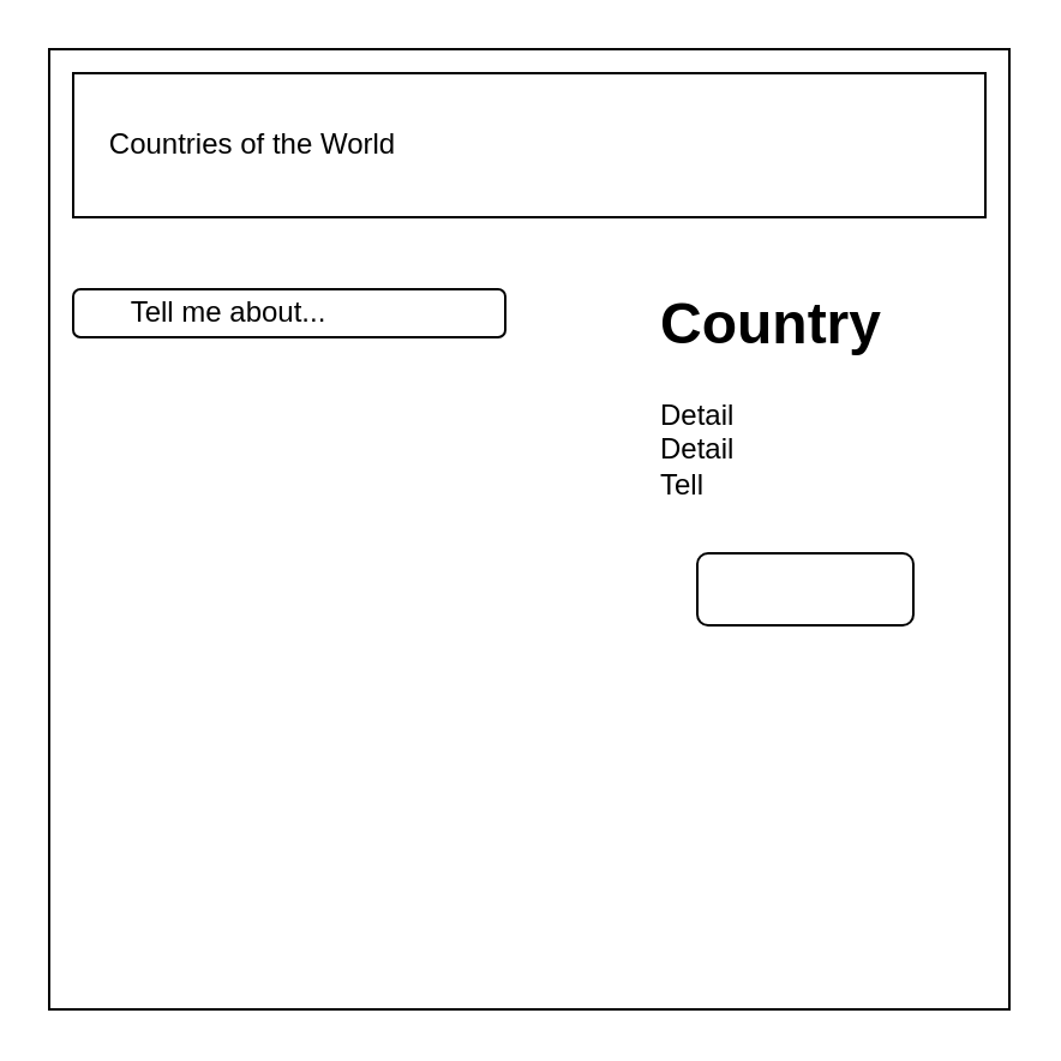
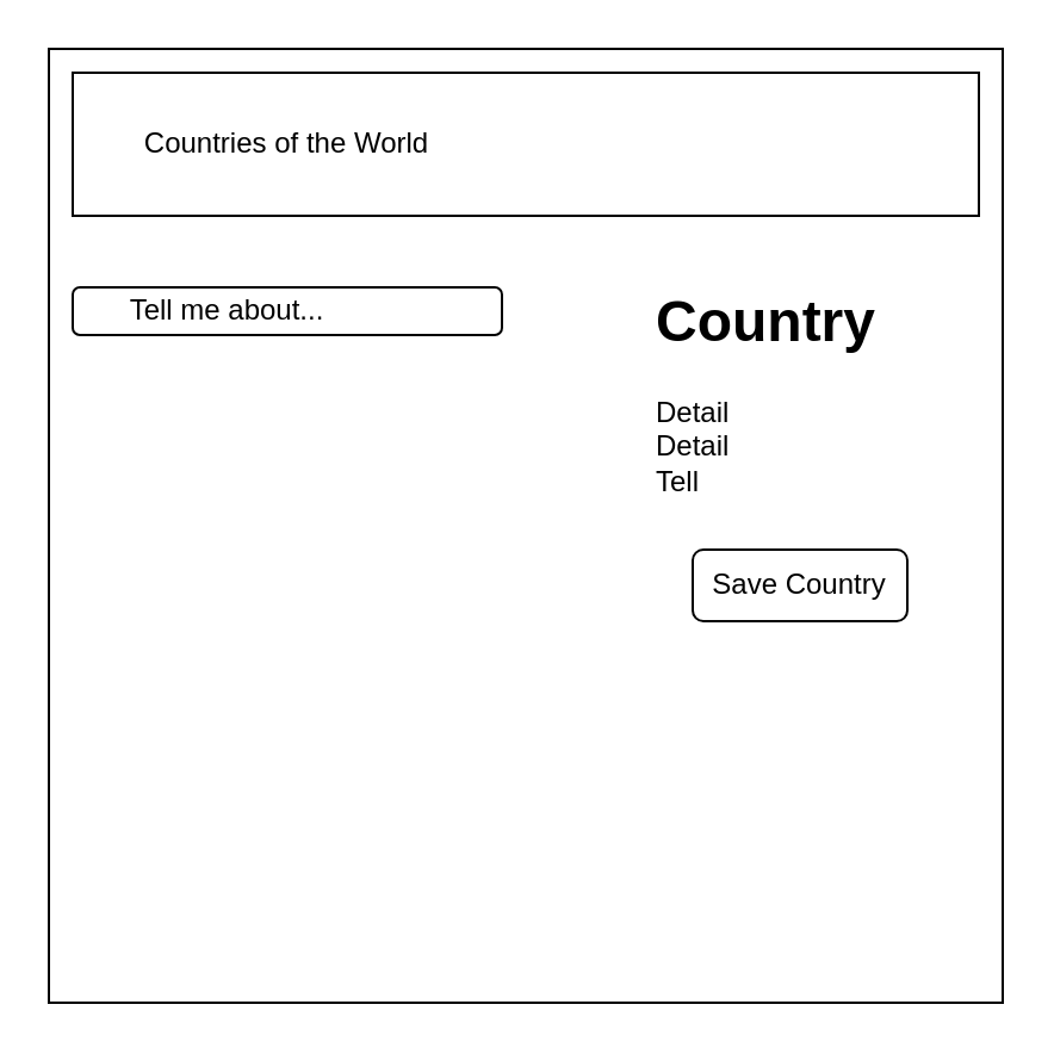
  <mxCell id="0" />
  <mxCell id="1" parent="0" />
  <mxCell id="2" value="" style="whiteSpace=wrap;html=1;aspect=fixed;" vertex="1" parent="1"><mxGeometry x="20" y="20" width="400" height="400" as="geometry" /></mxCell>
  <mxCell id="3" value="" style="rounded=0;whiteSpace=wrap;html=1;" vertex="1" parent="1"><mxGeometry x="30" y="30" width="380" height="60" as="geometry" /></mxCell>
- <mxCell id="4" value="Countries of the World" style="text;html=1;strokeColor=none;fillColor=none;align=center;verticalAlign=middle;whiteSpace=wrap;rounded=0;" vertex="1" parent="1"><mxGeometry x="40" y="45" width="130" height="30" as="geometry" /></mxCell>
+ <mxCell id="4" value="Countries of the World" style="text;html=1;strokeColor=none;fillColor=none;align=center;verticalAlign=middle;whiteSpace=wrap;rounded=0;" vertex="1" parent="1"><mxGeometry x="55" y="45" width="130" height="30" as="geometry" /></mxCell>
  <mxCell id="5" value="" style="rounded=1;whiteSpace=wrap;html=1;" vertex="1" parent="1"><mxGeometry x="30" y="120" width="180" height="20" as="geometry" /></mxCell>
  <mxCell id="6" value="&lt;div align=&quot;left&quot;&gt;Tell me about...&lt;br&gt;&lt;/div&gt;" style="text;html=1;strokeColor=none;fillColor=none;align=center;verticalAlign=middle;whiteSpace=wrap;rounded=0;" vertex="1" parent="1"><mxGeometry x="30" y="115" width="130" height="30" as="geometry" /></mxCell>
  <mxCell id="7" value="&lt;h1&gt;Country&lt;/h1&gt;&lt;div&gt;Detail&lt;/div&gt;&lt;div&gt;Detail&lt;/div&gt;&lt;div&gt;Tell&lt;br&gt;&lt;/div&gt;" style="text;html=1;strokeColor=none;fillColor=none;spacing=5;spacingTop=-20;whiteSpace=wrap;overflow=hidden;rounded=0;" vertex="1" parent="1"><mxGeometry x="270" y="115" width="130" height="115" as="geometry" /></mxCell>
  <mxCell id="8" value="" style="rounded=1;whiteSpace=wrap;html=1;" vertex="1" parent="1"><mxGeometry x="290" y="230" width="90" height="30" as="geometry" /></mxCell>
+ <mxCell id="9" value="Save Country" style="text;html=1;strokeColor=none;fillColor=none;align=center;verticalAlign=middle;whiteSpace=wrap;rounded=0;" vertex="1" parent="1"><mxGeometry x="290" y="230" width="90" height="30" as="geometry" /></mxCell>
